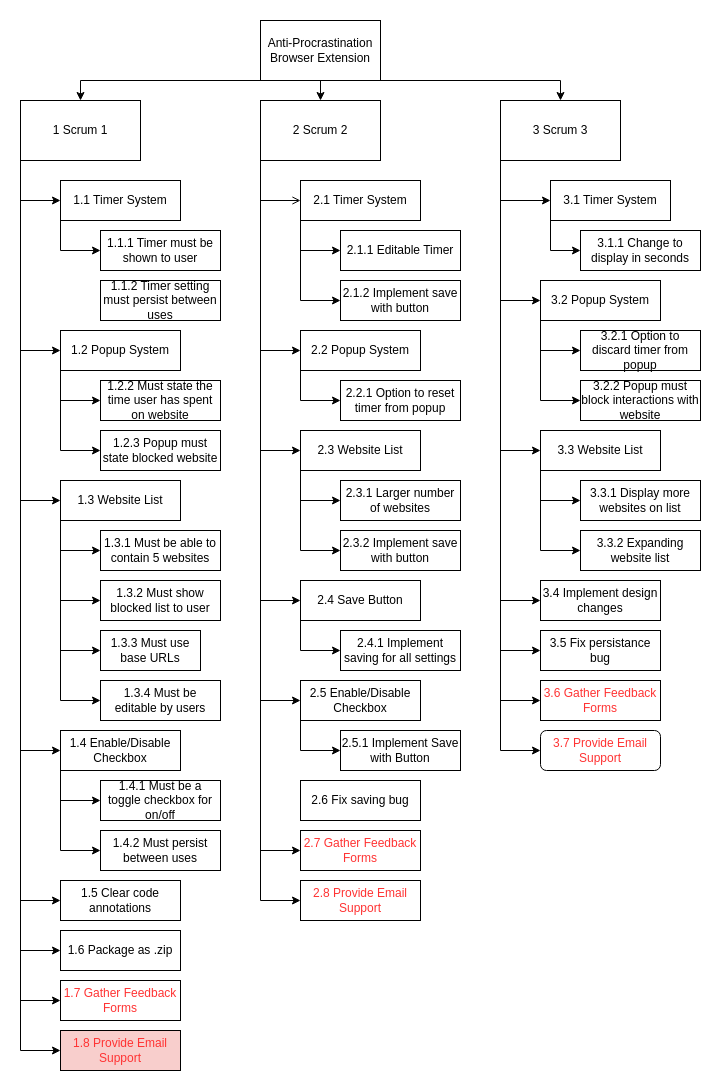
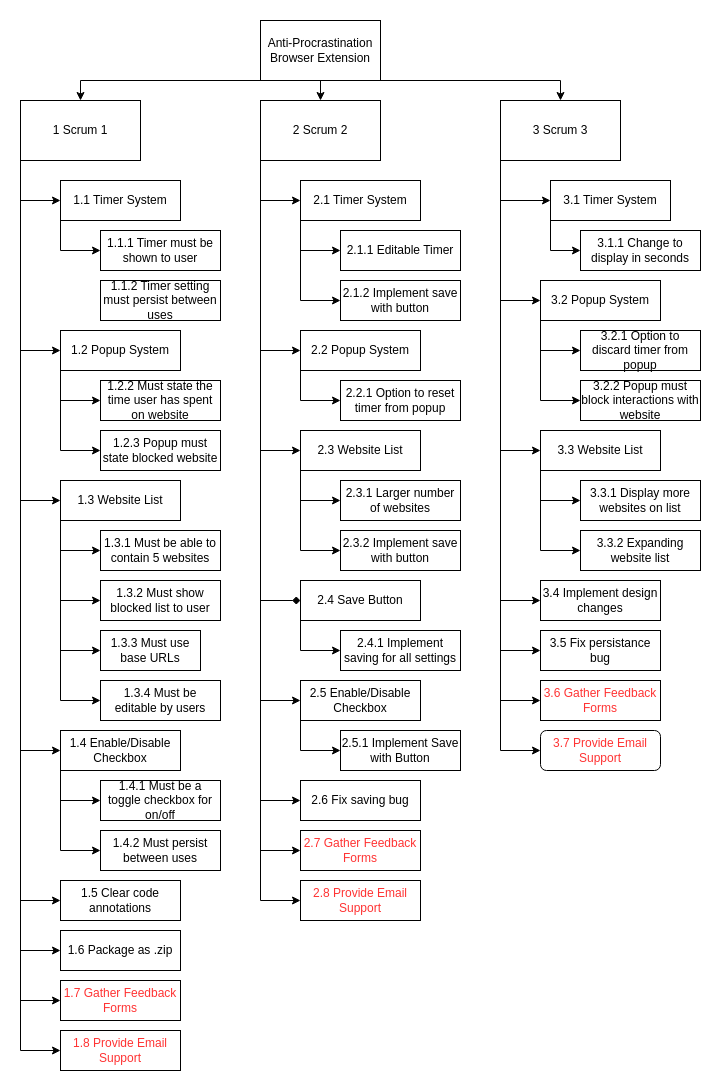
  <mxCell id="0" />
  <mxCell id="1" parent="0" />
  <mxCell id="2" style="edgeStyle=orthogonalEdgeStyle;rounded=0;orthogonalLoop=1;jettySize=auto;html=1;exitX=0.5;exitY=1;exitDx=0;exitDy=0;entryX=0.5;entryY=0;entryDx=0;entryDy=0;" edge="1" parent="1" source="5" target="14"><mxGeometry relative="1" as="geometry" /></mxCell>
  <mxCell id="3" style="edgeStyle=orthogonalEdgeStyle;rounded=0;orthogonalLoop=1;jettySize=auto;html=1;exitX=0;exitY=1;exitDx=0;exitDy=0;" edge="1" parent="1" source="5" target="23"><mxGeometry relative="1" as="geometry"><Array as="points"><mxPoint x="80" y="80" /></Array></mxGeometry></mxCell>
  <mxCell id="4" style="edgeStyle=orthogonalEdgeStyle;rounded=0;orthogonalLoop=1;jettySize=auto;html=1;exitX=1;exitY=1;exitDx=0;exitDy=0;entryX=0.5;entryY=0;entryDx=0;entryDy=0;" edge="1" parent="1" source="5" target="31"><mxGeometry relative="1" as="geometry"><Array as="points"><mxPoint x="560" y="80" /></Array></mxGeometry></mxCell>
  <mxCell id="5" value="Anti-Procrastination Browser Extension" style="rounded=0;whiteSpace=wrap;html=1;" vertex="1" parent="1"><mxGeometry x="260" y="20" width="120" height="60" as="geometry" /></mxCell>
- <mxCell id="6" style="edgeStyle=orthogonalEdgeStyle;rounded=0;orthogonalLoop=1;jettySize=auto;html=1;exitX=0;exitY=1;exitDx=0;exitDy=0;entryX=0;entryY=0.5;entryDx=0;entryDy=0;endArrow=open;" edge="1" parent="1" source="14" target="49"><mxGeometry relative="1" as="geometry" /></mxCell>
+ <mxCell id="6" style="edgeStyle=orthogonalEdgeStyle;rounded=0;orthogonalLoop=1;jettySize=auto;html=1;exitX=0;exitY=1;exitDx=0;exitDy=0;entryX=0;entryY=0.5;entryDx=0;entryDy=0;" edge="1" parent="1" source="14" target="49"><mxGeometry relative="1" as="geometry" /></mxCell>
  <mxCell id="7" style="edgeStyle=orthogonalEdgeStyle;rounded=0;orthogonalLoop=1;jettySize=auto;html=1;exitX=0;exitY=1;exitDx=0;exitDy=0;entryX=0;entryY=0.5;entryDx=0;entryDy=0;" edge="1" parent="1" source="14" target="62"><mxGeometry relative="1" as="geometry" /></mxCell>
  <mxCell id="8" style="edgeStyle=orthogonalEdgeStyle;rounded=0;orthogonalLoop=1;jettySize=auto;html=1;exitX=0;exitY=1;exitDx=0;exitDy=0;entryX=0;entryY=0.5;entryDx=0;entryDy=0;" edge="1" parent="1" source="14" target="60"><mxGeometry relative="1" as="geometry" /></mxCell>
- <mxCell id="9" style="edgeStyle=orthogonalEdgeStyle;rounded=0;orthogonalLoop=1;jettySize=auto;html=1;exitX=0;exitY=1;exitDx=0;exitDy=0;entryX=0;entryY=0.5;entryDx=0;entryDy=0;" edge="1" parent="1" source="14" target="46"><mxGeometry relative="1" as="geometry" /></mxCell>
+ <mxCell id="9" style="edgeStyle=orthogonalEdgeStyle;rounded=0;orthogonalLoop=1;jettySize=auto;html=1;exitX=0;exitY=1;exitDx=0;exitDy=0;entryX=0;entryY=0.5;entryDx=0;entryDy=0;endArrow=diamond;" edge="1" parent="1" source="14" target="46"><mxGeometry relative="1" as="geometry" /></mxCell>
  <mxCell id="10" style="edgeStyle=orthogonalEdgeStyle;rounded=0;orthogonalLoop=1;jettySize=auto;html=1;exitX=0;exitY=1;exitDx=0;exitDy=0;entryX=0;entryY=0.5;entryDx=0;entryDy=0;" edge="1" parent="1" source="14" target="82"><mxGeometry relative="1" as="geometry" /></mxCell>
+ <mxCell id="11" style="edgeStyle=orthogonalEdgeStyle;rounded=0;orthogonalLoop=1;jettySize=auto;html=1;exitX=0;exitY=1;exitDx=0;exitDy=0;entryX=0;entryY=0.5;entryDx=0;entryDy=0;" edge="1" parent="1" source="14" target="90"><mxGeometry relative="1" as="geometry" /></mxCell>
  <mxCell id="12" style="edgeStyle=orthogonalEdgeStyle;rounded=0;orthogonalLoop=1;jettySize=auto;html=1;exitX=0;exitY=1;exitDx=0;exitDy=0;entryX=0;entryY=0.5;entryDx=0;entryDy=0;" edge="1" parent="1" source="14" target="92"><mxGeometry relative="1" as="geometry" /></mxCell>
  <mxCell id="13" style="edgeStyle=orthogonalEdgeStyle;rounded=0;orthogonalLoop=1;jettySize=auto;html=1;exitX=0;exitY=1;exitDx=0;exitDy=0;entryX=0;entryY=0.5;entryDx=0;entryDy=0;" edge="1" parent="1" source="14" target="93"><mxGeometry relative="1" as="geometry" /></mxCell>
  <mxCell id="14" value="2 Scrum 2" style="rounded=0;whiteSpace=wrap;html=1;" vertex="1" parent="1"><mxGeometry x="260" y="100" width="120" height="60" as="geometry" /></mxCell>
  <mxCell id="15" style="edgeStyle=orthogonalEdgeStyle;rounded=0;orthogonalLoop=1;jettySize=auto;html=1;exitX=0;exitY=1;exitDx=0;exitDy=0;entryX=0;entryY=0.5;entryDx=0;entryDy=0;" edge="1" parent="1" source="23" target="86"><mxGeometry relative="1" as="geometry" /></mxCell>
  <mxCell id="16" style="edgeStyle=orthogonalEdgeStyle;rounded=0;orthogonalLoop=1;jettySize=auto;html=1;exitX=0;exitY=1;exitDx=0;exitDy=0;entryX=0;entryY=0.5;entryDx=0;entryDy=0;" edge="1" parent="1" source="23" target="36"><mxGeometry relative="1" as="geometry" /></mxCell>
  <mxCell id="17" style="edgeStyle=orthogonalEdgeStyle;rounded=0;orthogonalLoop=1;jettySize=auto;html=1;exitX=0;exitY=1;exitDx=0;exitDy=0;entryX=0;entryY=0.5;entryDx=0;entryDy=0;" edge="1" parent="1" source="23" target="41"><mxGeometry relative="1" as="geometry" /></mxCell>
  <mxCell id="18" style="edgeStyle=orthogonalEdgeStyle;rounded=0;orthogonalLoop=1;jettySize=auto;html=1;exitX=0;exitY=1;exitDx=0;exitDy=0;entryX=0;entryY=0.5;entryDx=0;entryDy=0;" edge="1" parent="1" source="23" target="33"><mxGeometry relative="1" as="geometry" /></mxCell>
  <mxCell id="19" style="edgeStyle=orthogonalEdgeStyle;rounded=0;orthogonalLoop=1;jettySize=auto;html=1;exitX=0;exitY=1;exitDx=0;exitDy=0;entryX=0;entryY=0.5;entryDx=0;entryDy=0;" edge="1" parent="1" source="23" target="44"><mxGeometry relative="1" as="geometry" /></mxCell>
  <mxCell id="20" style="edgeStyle=orthogonalEdgeStyle;rounded=0;orthogonalLoop=1;jettySize=auto;html=1;exitX=0;exitY=1;exitDx=0;exitDy=0;entryX=0;entryY=0.5;entryDx=0;entryDy=0;" edge="1" parent="1" source="23" target="87"><mxGeometry relative="1" as="geometry" /></mxCell>
  <mxCell id="21" style="edgeStyle=orthogonalEdgeStyle;rounded=0;orthogonalLoop=1;jettySize=auto;html=1;exitX=0;exitY=1;exitDx=0;exitDy=0;entryX=0;entryY=0.5;entryDx=0;entryDy=0;" edge="1" parent="1" source="23" target="94"><mxGeometry relative="1" as="geometry" /></mxCell>
  <mxCell id="22" style="edgeStyle=orthogonalEdgeStyle;rounded=0;orthogonalLoop=1;jettySize=auto;html=1;exitX=0;exitY=1;exitDx=0;exitDy=0;entryX=0;entryY=0.5;entryDx=0;entryDy=0;" edge="1" parent="1" source="23" target="96"><mxGeometry relative="1" as="geometry" /></mxCell>
  <mxCell id="23" value="1 Scrum 1" style="rounded=0;whiteSpace=wrap;html=1;" vertex="1" parent="1"><mxGeometry x="20" y="100" width="120" height="60" as="geometry" /></mxCell>
  <mxCell id="24" style="edgeStyle=orthogonalEdgeStyle;rounded=0;orthogonalLoop=1;jettySize=auto;html=1;exitX=0;exitY=1;exitDx=0;exitDy=0;entryX=0;entryY=0.5;entryDx=0;entryDy=0;" edge="1" parent="1" source="31" target="57"><mxGeometry relative="1" as="geometry" /></mxCell>
  <mxCell id="25" style="edgeStyle=orthogonalEdgeStyle;rounded=0;orthogonalLoop=1;jettySize=auto;html=1;exitX=0;exitY=1;exitDx=0;exitDy=0;entryX=0;entryY=0.5;entryDx=0;entryDy=0;" edge="1" parent="1" source="31" target="75"><mxGeometry relative="1" as="geometry" /></mxCell>
  <mxCell id="26" style="edgeStyle=orthogonalEdgeStyle;rounded=0;orthogonalLoop=1;jettySize=auto;html=1;exitX=0;exitY=1;exitDx=0;exitDy=0;entryX=0;entryY=0.5;entryDx=0;entryDy=0;" edge="1" parent="1" source="31" target="78"><mxGeometry relative="1" as="geometry" /></mxCell>
  <mxCell id="27" style="edgeStyle=orthogonalEdgeStyle;rounded=0;orthogonalLoop=1;jettySize=auto;html=1;exitX=0;exitY=1;exitDx=0;exitDy=0;entryX=0;entryY=0.5;entryDx=0;entryDy=0;" edge="1" parent="1" source="31" target="89"><mxGeometry relative="1" as="geometry" /></mxCell>
  <mxCell id="28" style="edgeStyle=orthogonalEdgeStyle;rounded=0;orthogonalLoop=1;jettySize=auto;html=1;exitX=0;exitY=1;exitDx=0;exitDy=0;entryX=0;entryY=0.5;entryDx=0;entryDy=0;" edge="1" parent="1" source="31" target="91"><mxGeometry relative="1" as="geometry" /></mxCell>
  <mxCell id="29" style="edgeStyle=orthogonalEdgeStyle;rounded=0;orthogonalLoop=1;jettySize=auto;html=1;exitX=0;exitY=1;exitDx=0;exitDy=0;entryX=0;entryY=0.5;entryDx=0;entryDy=0;" edge="1" parent="1" source="31" target="95"><mxGeometry relative="1" as="geometry" /></mxCell>
  <mxCell id="30" style="edgeStyle=orthogonalEdgeStyle;rounded=0;orthogonalLoop=1;jettySize=auto;html=1;exitX=0;exitY=1;exitDx=0;exitDy=0;entryX=0;entryY=0.5;entryDx=0;entryDy=0;" edge="1" parent="1" source="31" target="97"><mxGeometry relative="1" as="geometry" /></mxCell>
  <mxCell id="31" value="3 Scrum 3" style="rounded=0;whiteSpace=wrap;html=1;" vertex="1" parent="1"><mxGeometry x="500" y="100" width="120" height="60" as="geometry" /></mxCell>
  <mxCell id="32" style="edgeStyle=orthogonalEdgeStyle;rounded=0;orthogonalLoop=1;jettySize=auto;html=1;exitX=0;exitY=1;exitDx=0;exitDy=0;entryX=0;entryY=0.5;entryDx=0;entryDy=0;" edge="1" parent="1" source="33" target="53"><mxGeometry relative="1" as="geometry" /></mxCell>
  <mxCell id="33" value="1.1 Timer System" style="rounded=0;whiteSpace=wrap;html=1;" vertex="1" parent="1"><mxGeometry x="60" y="180" width="120" height="40" as="geometry" /></mxCell>
  <mxCell id="34" style="edgeStyle=orthogonalEdgeStyle;rounded=0;orthogonalLoop=1;jettySize=auto;html=1;exitX=0;exitY=1;exitDx=0;exitDy=0;entryX=0;entryY=0.5;entryDx=0;entryDy=0;" edge="1" parent="1" source="36" target="50"><mxGeometry relative="1" as="geometry" /></mxCell>
  <mxCell id="35" style="edgeStyle=orthogonalEdgeStyle;rounded=0;orthogonalLoop=1;jettySize=auto;html=1;exitX=0;exitY=1;exitDx=0;exitDy=0;entryX=0;entryY=0.5;entryDx=0;entryDy=0;" edge="1" parent="1" source="36" target="69"><mxGeometry relative="1" as="geometry" /></mxCell>
  <mxCell id="36" value="1.2 Popup System" style="rounded=0;whiteSpace=wrap;html=1;" vertex="1" parent="1"><mxGeometry x="60" y="330" width="120" height="40" as="geometry" /></mxCell>
  <mxCell id="37" style="edgeStyle=orthogonalEdgeStyle;rounded=0;orthogonalLoop=1;jettySize=auto;html=1;exitX=0;exitY=1;exitDx=0;exitDy=0;entryX=0;entryY=0.5;entryDx=0;entryDy=0;" edge="1" parent="1" source="41" target="68"><mxGeometry relative="1" as="geometry" /></mxCell>
  <mxCell id="38" style="edgeStyle=orthogonalEdgeStyle;rounded=0;orthogonalLoop=1;jettySize=auto;html=1;exitX=0;exitY=1;exitDx=0;exitDy=0;entryX=0;entryY=0.5;entryDx=0;entryDy=0;" edge="1" parent="1" source="41" target="67"><mxGeometry relative="1" as="geometry" /></mxCell>
  <mxCell id="39" style="edgeStyle=orthogonalEdgeStyle;rounded=0;orthogonalLoop=1;jettySize=auto;html=1;exitX=0;exitY=1;exitDx=0;exitDy=0;entryX=0;entryY=0.5;entryDx=0;entryDy=0;" edge="1" parent="1" source="41" target="66"><mxGeometry relative="1" as="geometry" /></mxCell>
  <mxCell id="40" style="edgeStyle=orthogonalEdgeStyle;rounded=0;orthogonalLoop=1;jettySize=auto;html=1;exitX=0;exitY=1;exitDx=0;exitDy=0;entryX=0;entryY=0.5;entryDx=0;entryDy=0;" edge="1" parent="1" source="41" target="65"><mxGeometry relative="1" as="geometry" /></mxCell>
  <mxCell id="41" value="1.3 Website List" style="rounded=0;whiteSpace=wrap;html=1;" vertex="1" parent="1"><mxGeometry x="60" y="480" width="120" height="40" as="geometry" /></mxCell>
  <mxCell id="42" style="edgeStyle=orthogonalEdgeStyle;rounded=0;orthogonalLoop=1;jettySize=auto;html=1;exitX=0;exitY=1;exitDx=0;exitDy=0;entryX=0;entryY=0.5;entryDx=0;entryDy=0;" edge="1" parent="1" source="44" target="64"><mxGeometry relative="1" as="geometry" /></mxCell>
  <mxCell id="43" style="edgeStyle=orthogonalEdgeStyle;rounded=0;orthogonalLoop=1;jettySize=auto;html=1;exitX=0;exitY=1;exitDx=0;exitDy=0;entryX=0;entryY=0.5;entryDx=0;entryDy=0;" edge="1" parent="1" source="44" target="63"><mxGeometry relative="1" as="geometry" /></mxCell>
  <mxCell id="44" value="1.4 Enable/Disable Checkbox" style="rounded=0;whiteSpace=wrap;html=1;" vertex="1" parent="1"><mxGeometry x="60" y="730" width="120" height="40" as="geometry" /></mxCell>
  <mxCell id="45" style="edgeStyle=orthogonalEdgeStyle;rounded=0;orthogonalLoop=1;jettySize=auto;html=1;exitX=0;exitY=1;exitDx=0;exitDy=0;entryX=0;entryY=0.5;entryDx=0;entryDy=0;" edge="1" parent="1" source="46" target="80"><mxGeometry relative="1" as="geometry" /></mxCell>
  <mxCell id="46" value="2.4 Save Button" style="rounded=0;whiteSpace=wrap;html=1;" vertex="1" parent="1"><mxGeometry x="300" y="580" width="120" height="40" as="geometry" /></mxCell>
  <mxCell id="47" style="edgeStyle=orthogonalEdgeStyle;rounded=0;orthogonalLoop=1;jettySize=auto;html=1;exitX=0;exitY=1;exitDx=0;exitDy=0;entryX=0;entryY=0.5;entryDx=0;entryDy=0;" edge="1" parent="1" source="49" target="55"><mxGeometry relative="1" as="geometry" /></mxCell>
  <mxCell id="48" style="edgeStyle=orthogonalEdgeStyle;rounded=0;orthogonalLoop=1;jettySize=auto;html=1;exitX=0;exitY=1;exitDx=0;exitDy=0;entryX=0;entryY=0.5;entryDx=0;entryDy=0;" edge="1" parent="1" source="49" target="84"><mxGeometry relative="1" as="geometry" /></mxCell>
  <mxCell id="49" value="2.1 Timer System" style="rounded=0;whiteSpace=wrap;html=1;" vertex="1" parent="1"><mxGeometry x="300" y="180" width="120" height="40" as="geometry" /></mxCell>
  <mxCell id="50" value="1.2.2 Must state the time user has spent on website" style="rounded=0;whiteSpace=wrap;html=1;" vertex="1" parent="1"><mxGeometry x="100" y="380" width="120" height="40" as="geometry" /></mxCell>
  <mxCell id="51" value="3.2.2 Popup must block interactions with website" style="rounded=0;whiteSpace=wrap;html=1;" vertex="1" parent="1"><mxGeometry x="580" y="380" width="120" height="40" as="geometry" /></mxCell>
  <mxCell id="52" value="1.1.2 Timer setting must persist between uses" style="rounded=0;whiteSpace=wrap;html=1;" vertex="1" parent="1"><mxGeometry x="100" y="280" width="120" height="40" as="geometry" /></mxCell>
  <mxCell id="53" value="1.1.1 Timer must be shown to user" style="rounded=0;whiteSpace=wrap;html=1;" vertex="1" parent="1"><mxGeometry x="100" y="230" width="120" height="40" as="geometry" /></mxCell>
  <mxCell id="54" value="3.1.1 Change to display in seconds" style="rounded=0;whiteSpace=wrap;html=1;" vertex="1" parent="1"><mxGeometry x="580" y="230" width="120" height="40" as="geometry" /></mxCell>
  <mxCell id="55" value="2.1.1 Editable Timer" style="rounded=0;whiteSpace=wrap;html=1;" vertex="1" parent="1"><mxGeometry x="340" y="230" width="120" height="40" as="geometry" /></mxCell>
  <mxCell id="56" style="edgeStyle=orthogonalEdgeStyle;rounded=0;orthogonalLoop=1;jettySize=auto;html=1;exitX=0;exitY=1;exitDx=0;exitDy=0;entryX=0;entryY=0.5;entryDx=0;entryDy=0;" edge="1" parent="1" source="57" target="54"><mxGeometry relative="1" as="geometry" /></mxCell>
  <mxCell id="57" value="3.1 Timer System" style="rounded=0;whiteSpace=wrap;html=1;" vertex="1" parent="1"><mxGeometry x="550" y="180" width="120" height="40" as="geometry" /></mxCell>
  <mxCell id="58" style="edgeStyle=orthogonalEdgeStyle;rounded=0;orthogonalLoop=1;jettySize=auto;html=1;exitX=0;exitY=1;exitDx=0;exitDy=0;entryX=0;entryY=0.5;entryDx=0;entryDy=0;" edge="1" parent="1" source="60" target="70"><mxGeometry relative="1" as="geometry" /></mxCell>
  <mxCell id="59" style="edgeStyle=orthogonalEdgeStyle;rounded=0;orthogonalLoop=1;jettySize=auto;html=1;exitX=0;exitY=1;exitDx=0;exitDy=0;entryX=0;entryY=0.5;entryDx=0;entryDy=0;" edge="1" parent="1" source="60" target="83"><mxGeometry relative="1" as="geometry" /></mxCell>
  <mxCell id="60" value="2.3 Website List" style="rounded=0;whiteSpace=wrap;html=1;" vertex="1" parent="1"><mxGeometry x="300" y="430" width="120" height="40" as="geometry" /></mxCell>
  <mxCell id="61" style="edgeStyle=orthogonalEdgeStyle;rounded=0;orthogonalLoop=1;jettySize=auto;html=1;exitX=0;exitY=1;exitDx=0;exitDy=0;entryX=0;entryY=0.5;entryDx=0;entryDy=0;" edge="1" parent="1" source="62" target="71"><mxGeometry relative="1" as="geometry" /></mxCell>
  <mxCell id="62" value="2.2 Popup System" style="rounded=0;whiteSpace=wrap;html=1;" vertex="1" parent="1"><mxGeometry x="300" y="330" width="120" height="40" as="geometry" /></mxCell>
  <mxCell id="63" value="1.4.2 Must persist between uses" style="rounded=0;whiteSpace=wrap;html=1;" vertex="1" parent="1"><mxGeometry x="100" y="830" width="120" height="40" as="geometry" /></mxCell>
  <mxCell id="64" value="1.4.1 Must be a toggle checkbox for on/off" style="rounded=0;whiteSpace=wrap;html=1;" vertex="1" parent="1"><mxGeometry x="100" y="780" width="120" height="40" as="geometry" /></mxCell>
  <mxCell id="65" value="1.3.4 Must be editable by users" style="rounded=0;whiteSpace=wrap;html=1;" vertex="1" parent="1"><mxGeometry x="100" y="680" width="120" height="40" as="geometry" /></mxCell>
  <mxCell id="66" value="1.3.3 Must use base URLs" style="rounded=0;whiteSpace=wrap;html=1;" vertex="1" parent="1"><mxGeometry x="100" y="630" width="100" height="40" as="geometry" /></mxCell>
  <mxCell id="67" value="1.3.2 Must show blocked list to user" style="rounded=0;whiteSpace=wrap;html=1;" vertex="1" parent="1"><mxGeometry x="100" y="580" width="120" height="40" as="geometry" /></mxCell>
  <mxCell id="68" value="1.3.1 Must be able to contain 5 websites" style="rounded=0;whiteSpace=wrap;html=1;" vertex="1" parent="1"><mxGeometry x="100" y="530" width="120" height="40" as="geometry" /></mxCell>
  <mxCell id="69" value="1.2.3 Popup must state blocked website" style="rounded=0;whiteSpace=wrap;html=1;" vertex="1" parent="1"><mxGeometry x="100" y="430" width="120" height="40" as="geometry" /></mxCell>
  <mxCell id="70" value="2.3.1 Larger number of websites" style="rounded=0;whiteSpace=wrap;html=1;" vertex="1" parent="1"><mxGeometry x="340" y="480" width="120" height="40" as="geometry" /></mxCell>
  <mxCell id="71" value="2.2.1 Option to reset timer from popup" style="rounded=0;whiteSpace=wrap;html=1;" vertex="1" parent="1"><mxGeometry x="340" y="380" width="120" height="40" as="geometry" /></mxCell>
  <mxCell id="72" value="3.2.1 Option to discard timer from popup" style="rounded=0;whiteSpace=wrap;html=1;" vertex="1" parent="1"><mxGeometry x="580" y="330" width="120" height="40" as="geometry" /></mxCell>
  <mxCell id="73" style="edgeStyle=orthogonalEdgeStyle;rounded=0;orthogonalLoop=1;jettySize=auto;html=1;exitX=0;exitY=1;exitDx=0;exitDy=0;entryX=0;entryY=0.5;entryDx=0;entryDy=0;" edge="1" parent="1" source="75" target="72"><mxGeometry relative="1" as="geometry" /></mxCell>
  <mxCell id="74" style="edgeStyle=orthogonalEdgeStyle;rounded=0;orthogonalLoop=1;jettySize=auto;html=1;exitX=0;exitY=1;exitDx=0;exitDy=0;entryX=0;entryY=0.5;entryDx=0;entryDy=0;" edge="1" parent="1" source="75" target="51"><mxGeometry relative="1" as="geometry" /></mxCell>
  <mxCell id="75" value="3.2 Popup System" style="rounded=0;whiteSpace=wrap;html=1;" vertex="1" parent="1"><mxGeometry x="540" y="280" width="120" height="40" as="geometry" /></mxCell>
  <mxCell id="76" style="edgeStyle=orthogonalEdgeStyle;rounded=0;orthogonalLoop=1;jettySize=auto;html=1;exitX=0;exitY=1;exitDx=0;exitDy=0;entryX=0;entryY=0.5;entryDx=0;entryDy=0;" edge="1" parent="1" source="78" target="79"><mxGeometry relative="1" as="geometry" /></mxCell>
  <mxCell id="77" style="edgeStyle=orthogonalEdgeStyle;rounded=0;orthogonalLoop=1;jettySize=auto;html=1;exitX=0;exitY=1;exitDx=0;exitDy=0;entryX=0;entryY=0.5;entryDx=0;entryDy=0;" edge="1" parent="1" source="78" target="88"><mxGeometry relative="1" as="geometry" /></mxCell>
  <mxCell id="78" value="3.3 Website List" style="rounded=0;whiteSpace=wrap;html=1;" vertex="1" parent="1"><mxGeometry x="540" y="430" width="120" height="40" as="geometry" /></mxCell>
  <mxCell id="79" value="3.3.1 Display more websites on list" style="rounded=0;whiteSpace=wrap;html=1;" vertex="1" parent="1"><mxGeometry x="580" y="480" width="120" height="40" as="geometry" /></mxCell>
  <mxCell id="80" value="2.4.1 Implement saving for all settings" style="rounded=0;whiteSpace=wrap;html=1;" vertex="1" parent="1"><mxGeometry x="340" y="630" width="120" height="40" as="geometry" /></mxCell>
  <mxCell id="81" style="edgeStyle=orthogonalEdgeStyle;rounded=0;orthogonalLoop=1;jettySize=auto;html=1;exitX=0;exitY=1;exitDx=0;exitDy=0;entryX=0;entryY=0.5;entryDx=0;entryDy=0;" edge="1" parent="1" source="82" target="85"><mxGeometry relative="1" as="geometry" /></mxCell>
  <mxCell id="82" value="2.5 Enable/Disable Checkbox" style="rounded=0;whiteSpace=wrap;html=1;" vertex="1" parent="1"><mxGeometry x="300" y="680" width="120" height="40" as="geometry" /></mxCell>
  <mxCell id="83" value="2.3.2 Implement save with button" style="rounded=0;whiteSpace=wrap;html=1;" vertex="1" parent="1"><mxGeometry x="340" y="530" width="120" height="40" as="geometry" /></mxCell>
  <mxCell id="84" value="2.1.2 Implement save with button" style="rounded=0;whiteSpace=wrap;html=1;" vertex="1" parent="1"><mxGeometry x="340" y="280" width="120" height="40" as="geometry" /></mxCell>
  <mxCell id="85" value="2.5.1 Implement Save with Button" style="rounded=0;whiteSpace=wrap;html=1;" vertex="1" parent="1"><mxGeometry x="340" y="730" width="120" height="40" as="geometry" /></mxCell>
  <mxCell id="86" value="1.6 Package as .zip" style="rounded=0;whiteSpace=wrap;html=1;" vertex="1" parent="1"><mxGeometry x="60" y="930" width="120" height="40" as="geometry" /></mxCell>
  <mxCell id="87" value="1.5 Clear code annotations" style="rounded=0;whiteSpace=wrap;html=1;" vertex="1" parent="1"><mxGeometry x="60" y="880" width="120" height="40" as="geometry" /></mxCell>
  <mxCell id="88" value="3.3.2 Expanding website list" style="rounded=0;whiteSpace=wrap;html=1;" vertex="1" parent="1"><mxGeometry x="580" y="530" width="120" height="40" as="geometry" /></mxCell>
  <mxCell id="89" value="3.4 Implement design changes" style="rounded=0;whiteSpace=wrap;html=1;" vertex="1" parent="1"><mxGeometry x="540" y="580" width="120" height="40" as="geometry" /></mxCell>
  <mxCell id="90" value="2.6 Fix saving bug" style="rounded=0;whiteSpace=wrap;html=1;" vertex="1" parent="1"><mxGeometry x="300" y="780" width="120" height="40" as="geometry" /></mxCell>
  <mxCell id="91" value="3.5 Fix persistance bug" style="rounded=0;whiteSpace=wrap;html=1;" vertex="1" parent="1"><mxGeometry x="540" y="630" width="120" height="40" as="geometry" /></mxCell>
  <mxCell id="92" value="&lt;font color=&quot;#ff3333&quot;&gt;2.7 Gather Feedback Forms&lt;/font&gt;" style="rounded=0;whiteSpace=wrap;html=1;" vertex="1" parent="1"><mxGeometry x="300" y="830" width="120" height="40" as="geometry" /></mxCell>
  <mxCell id="93" value="&lt;font color=&quot;#ff3333&quot;&gt;2.8 Provide Email Support&lt;/font&gt;" style="rounded=0;whiteSpace=wrap;html=1;" vertex="1" parent="1"><mxGeometry x="300" y="880" width="120" height="40" as="geometry" /></mxCell>
  <mxCell id="94" value="&lt;font color=&quot;#ff3333&quot;&gt;1.7 Gather Feedback Forms&lt;/font&gt;" style="rounded=0;whiteSpace=wrap;html=1;" vertex="1" parent="1"><mxGeometry x="60" y="980" width="120" height="40" as="geometry" /></mxCell>
  <mxCell id="95" value="&lt;font color=&quot;#ff3333&quot;&gt;3.6 Gather Feedback Forms&lt;/font&gt;" style="rounded=0;whiteSpace=wrap;html=1;" vertex="1" parent="1"><mxGeometry x="540" y="680" width="120" height="40" as="geometry" /></mxCell>
- <mxCell id="96" value="&lt;font color=&quot;#ff3333&quot;&gt;1.8 Provide Email Support&lt;/font&gt;" style="rounded=0;whiteSpace=wrap;html=1;fillColor=#f8cecc;" vertex="1" parent="1"><mxGeometry x="60" y="1030" width="120" height="40" as="geometry" /></mxCell>
+ <mxCell id="96" value="&lt;font color=&quot;#ff3333&quot;&gt;1.8 Provide Email Support&lt;/font&gt;" style="rounded=0;whiteSpace=wrap;html=1;" vertex="1" parent="1"><mxGeometry x="60" y="1030" width="120" height="40" as="geometry" /></mxCell>
  <mxCell id="97" value="&lt;font color=&quot;#ff3333&quot;&gt;3.7 Provide Email Support&lt;/font&gt;" style="whiteSpace=wrap;html=1;rounded=1;" vertex="1" parent="1"><mxGeometry x="540" y="730" width="120" height="40" as="geometry" /></mxCell>
